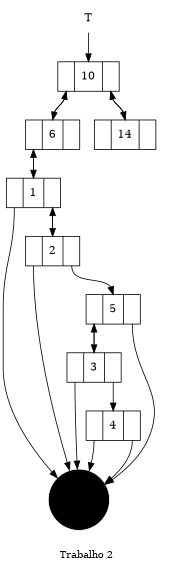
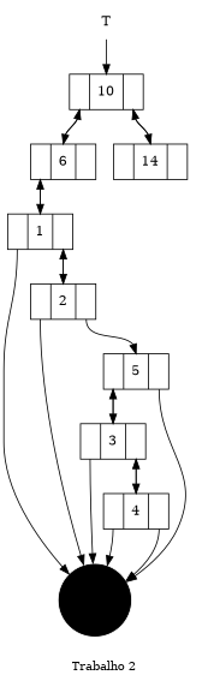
  digraph {
    fontcolor=black
    fontname="Times-Roman"
    fontsize=12
    label="Trabalho 2"
    node [color=black fontcolor=black shape=record style=filled fillcolor=white]
    edge [headport=f1 tailport=f2]
    n1 [color=white label=T width=.50 fillcolor=""]
    n2 [label="<f0> | <f1> 10 | <f2> " width=.50]
    n3 [label="<f0> | <f1> 6 | <f2> " width=.50]
    n4 [label="<f0> | <f1> 14 | <f2> " width=.50]
    NULL [color=white fillcolor=black shape=circle width=.50]
    n6 [label="<f0> | <f1> 4 | <f2> " width=.50]
    n7 [label="<f0> | <f1> 3 | <f2> " width=.50]
    n8 [label="<f0> | <f1> 5 | <f2> " width=.50]
    n9 [label="<f0> | <f1> 2 | <f2> " width=.50]
    n10 [label="<f0> | <f1> 1 | <f2> " width=.50]
    n1 -> n2
    n2 -> n3 [tailport=f0]
    n2 -> n4
    n3 -> n2 [headport=f0 tailport=f1]
    n3 -> n10 [tailport=f0]
    n4 -> n2 [headport=f2 tailport=f1]
    n6 -> NULL [tailport=f0]
    n6 -> NULL
+   n6 -> n7 [headport=f2 tailport=f1]
    n7 -> NULL [tailport=f0]
    n7 -> n6
    n7 -> n8 [headport=f0 tailport=f1]
    n8 -> NULL
    n8 -> n7 [tailport=f0]
    n9 -> NULL [tailport=f0]
    n9 -> n8
    n9 -> n10 [headport=f2 tailport=f1]
    n10 -> n3 [headport=f0 tailport=f1]
    n10 -> NULL [tailport=f0]
    n10 -> n9
  }
